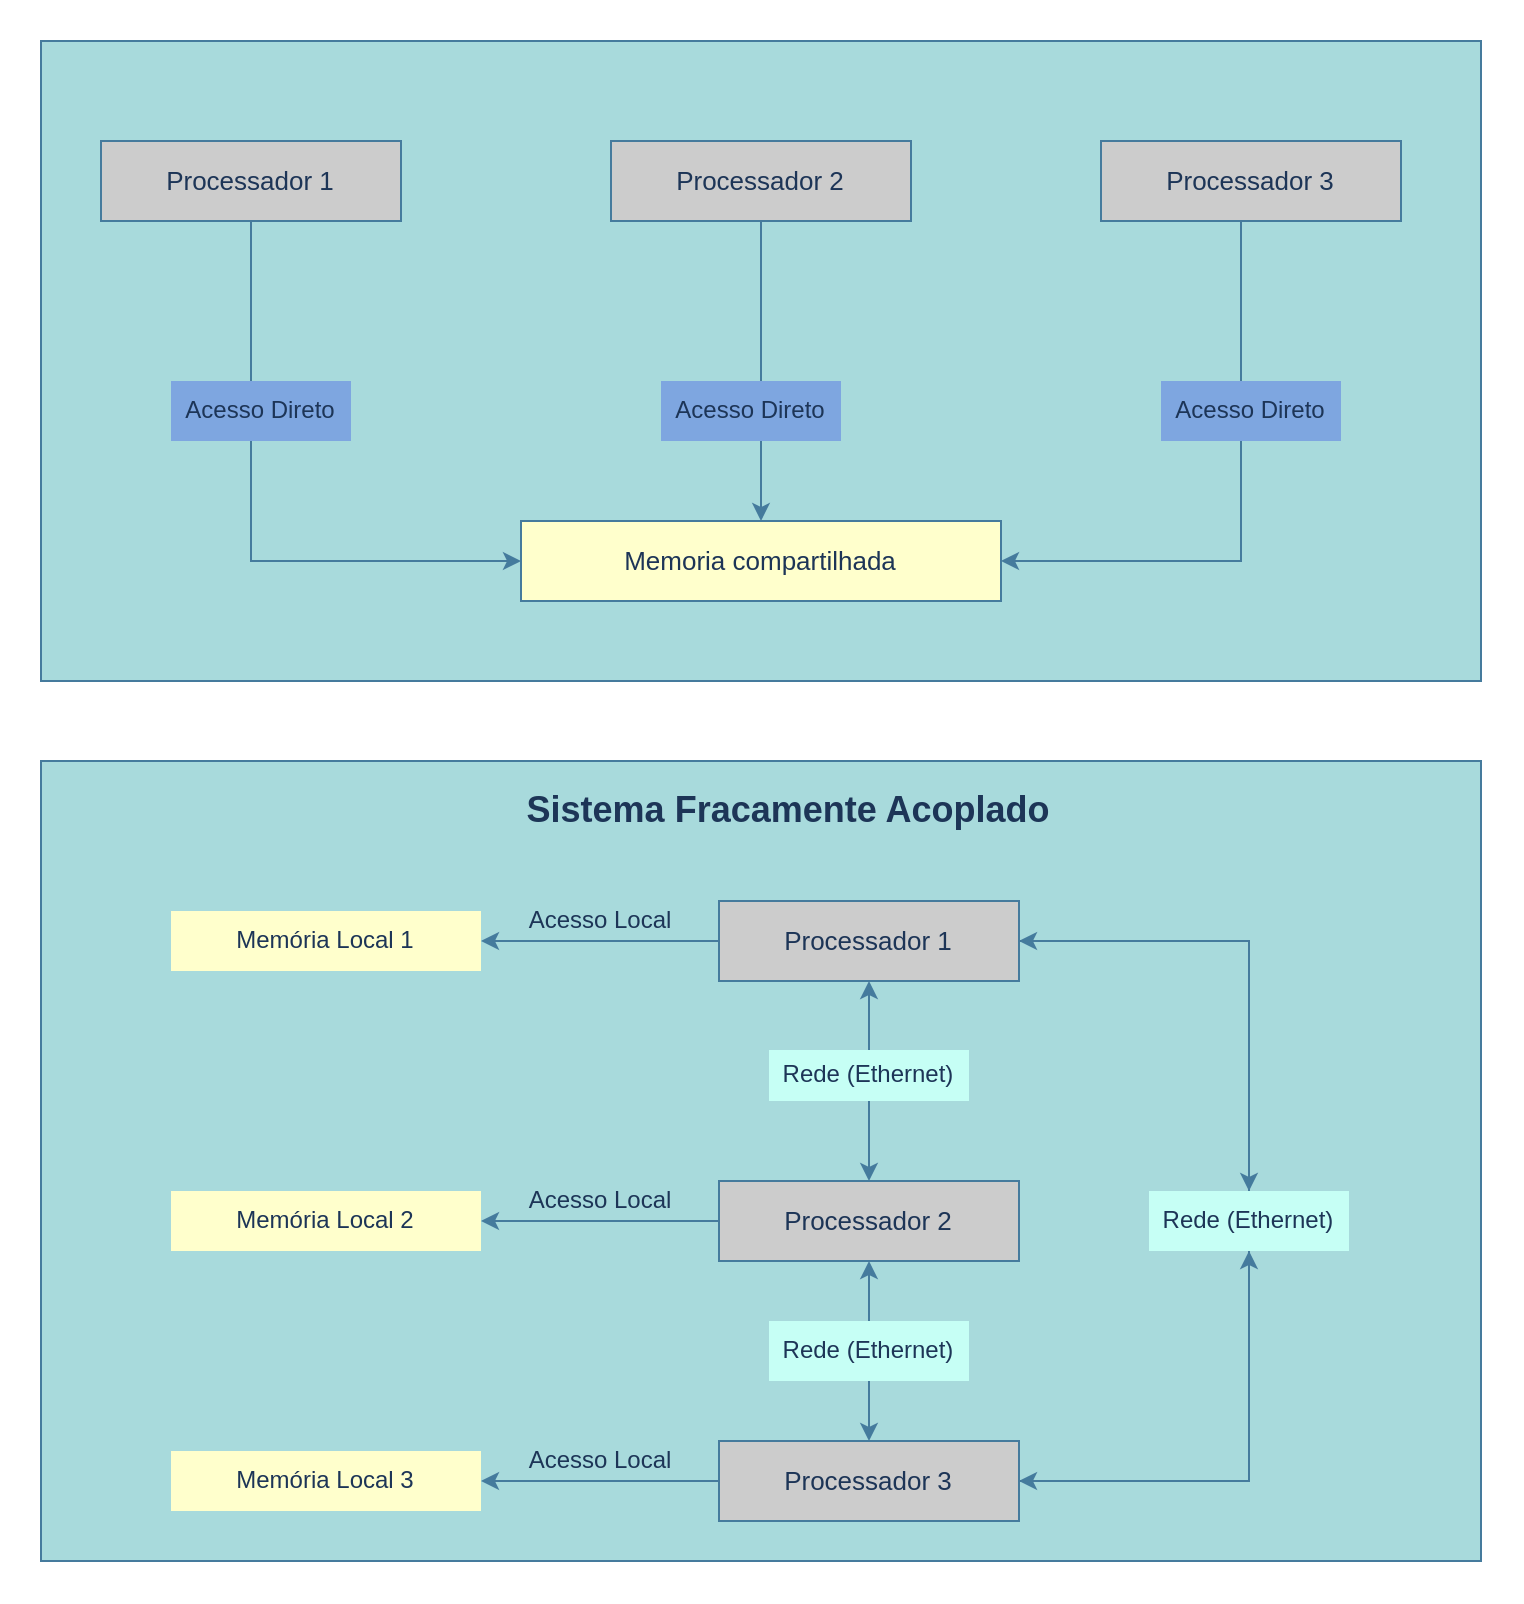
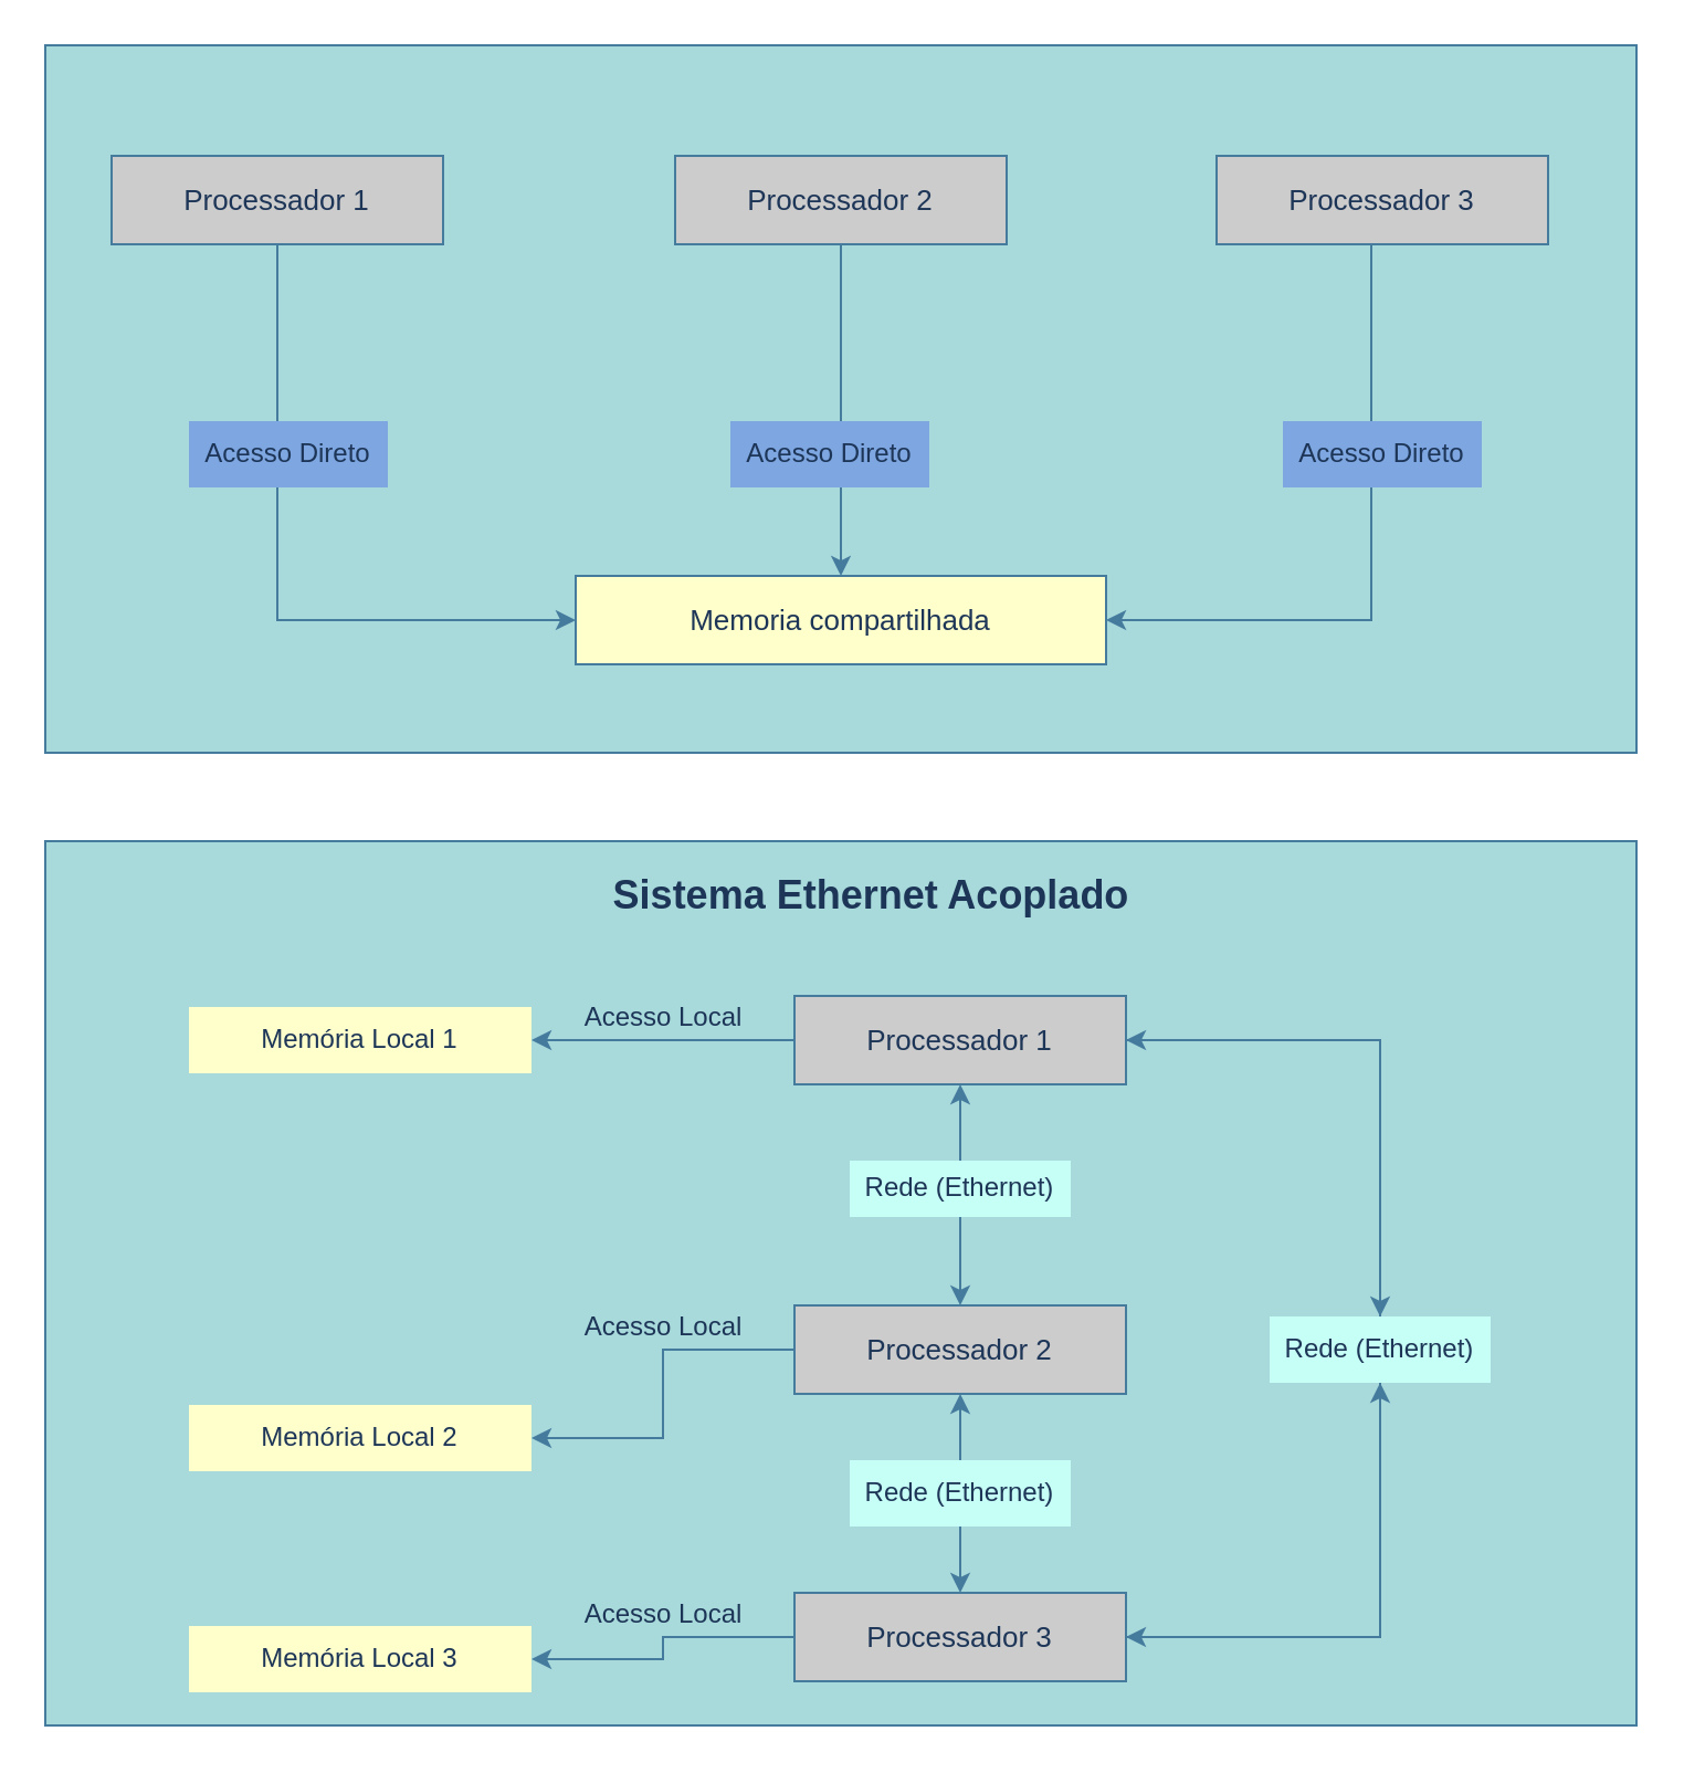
  <mxCell id="0" />
  <mxCell id="1" parent="0" />
  <mxCell id="2" value="" style="rounded=0;whiteSpace=wrap;html=1;labelBackgroundColor=none;fillColor=#A8DADC;strokeColor=#457B9D;fontColor=#1D3557;" vertex="1" parent="1"><mxGeometry x="20" y="20" width="720" height="320" as="geometry" /></mxCell>
  <mxCell id="3" value="" style="rounded=0;whiteSpace=wrap;html=1;strokeColor=#457B9D;fontColor=#1D3557;fillColor=#FFFFCC;" vertex="1" parent="1"><mxGeometry x="110" y="450" width="130" height="40" as="geometry" /></mxCell>
  <mxCell id="4" style="edgeStyle=orthogonalEdgeStyle;rounded=0;orthogonalLoop=1;jettySize=auto;html=1;exitX=0;exitY=0.5;exitDx=0;exitDy=0;entryX=1;entryY=0.5;entryDx=0;entryDy=0;labelBackgroundColor=none;strokeColor=#457B9D;fontColor=default;" edge="1" parent="1" source="12" target="16"><mxGeometry relative="1" as="geometry"><Array as="points"><mxPoint x="620" y="90" /><mxPoint x="620" y="280" /></Array></mxGeometry></mxCell>
  <mxCell id="5" style="edgeStyle=orthogonalEdgeStyle;rounded=0;orthogonalLoop=1;jettySize=auto;html=1;entryX=0;entryY=0.5;entryDx=0;entryDy=0;labelBackgroundColor=none;strokeColor=#457B9D;fontColor=default;" edge="1" parent="1" source="10" target="16"><mxGeometry relative="1" as="geometry"><mxPoint x="190" y="280" as="targetPoint" /><Array as="points"><mxPoint x="125" y="280" /></Array></mxGeometry></mxCell>
  <mxCell id="6" value="" style="rounded=0;whiteSpace=wrap;html=1;labelBackgroundColor=none;fillColor=#CCCCCC;strokeColor=#457B9D;fontColor=#1D3557;" vertex="1" parent="1"><mxGeometry x="50" y="70" width="150" height="40" as="geometry" /></mxCell>
  <mxCell id="7" style="edgeStyle=orthogonalEdgeStyle;rounded=0;orthogonalLoop=1;jettySize=auto;html=1;entryX=0.5;entryY=0;entryDx=0;entryDy=0;strokeColor=#457B9D;fontColor=#1D3557;fillColor=#A8DADC;" edge="1" parent="1" source="8" target="15"><mxGeometry relative="1" as="geometry" /></mxCell>
  <mxCell id="8" value="" style="rounded=0;whiteSpace=wrap;html=1;labelBackgroundColor=none;fillColor=#CCCCCC;strokeColor=#457B9D;fontColor=#1D3557;" vertex="1" parent="1"><mxGeometry x="305" y="70" width="150" height="40" as="geometry" /></mxCell>
  <mxCell id="9" value="" style="rounded=0;whiteSpace=wrap;html=1;labelBackgroundColor=default;fillColor=#CCCCCC;strokeColor=#457B9D;fontColor=#1D3557;" vertex="1" parent="1"><mxGeometry x="550" y="70" width="150" height="40" as="geometry" /></mxCell>
  <mxCell id="10" value="Processador 1" style="text;html=1;align=center;verticalAlign=middle;whiteSpace=wrap;rounded=0;fontSize=13;labelBackgroundColor=none;fontColor=#1D3557;" vertex="1" parent="1"><mxGeometry x="80" y="75" width="90" height="30" as="geometry" /></mxCell>
  <mxCell id="11" value="Processador 2" style="text;html=1;align=center;verticalAlign=middle;whiteSpace=wrap;rounded=0;fontSize=13;labelBackgroundColor=none;fontColor=#1D3557;" vertex="1" parent="1"><mxGeometry x="335" y="75" width="90" height="30" as="geometry" /></mxCell>
  <mxCell id="12" value="Processador 3" style="text;html=1;align=center;verticalAlign=middle;whiteSpace=wrap;rounded=0;fontSize=13;labelBackgroundColor=none;fontColor=#1D3557;" vertex="1" parent="1"><mxGeometry x="580" y="75" width="90" height="30" as="geometry" /></mxCell>
  <mxCell id="13" value="Acesso Direto" style="text;html=1;align=center;verticalAlign=middle;whiteSpace=wrap;rounded=0;labelBackgroundColor=none;fontColor=#1D3557;fillColor=#7EA6E0;" vertex="1" parent="1"><mxGeometry x="85" y="190" width="90" height="30" as="geometry" /></mxCell>
  <mxCell id="14" value="Acesso Direto" style="text;html=1;align=center;verticalAlign=middle;whiteSpace=wrap;rounded=0;labelBackgroundColor=none;fontColor=#1D3557;fillColor=#7EA6E0;" vertex="1" parent="1"><mxGeometry x="580" y="190" width="90" height="30" as="geometry" /></mxCell>
  <mxCell id="15" value="" style="rounded=0;whiteSpace=wrap;html=1;labelBackgroundColor=none;fillColor=#FFFFCC;strokeColor=#457B9D;fontColor=#1D3557;" vertex="1" parent="1"><mxGeometry x="260" y="260" width="240" height="40" as="geometry" /></mxCell>
  <mxCell id="16" value="Memoria compartilhada" style="text;html=1;align=center;verticalAlign=middle;whiteSpace=wrap;rounded=0;fontSize=13;labelBackgroundColor=none;fontColor=#1D3557;" vertex="1" parent="1"><mxGeometry x="260" y="265" width="240" height="30" as="geometry" /></mxCell>
  <mxCell id="17" value="" style="rounded=0;whiteSpace=wrap;html=1;labelBackgroundColor=none;fillColor=#A8DADC;strokeColor=#457B9D;fontColor=#1D3557;" vertex="1" parent="1"><mxGeometry x="20" y="380" width="720" height="400" as="geometry" /></mxCell>
- <mxCell id="18" value="&lt;span&gt;Sistema Fracamente Acoplado&lt;/span&gt;" style="text;html=1;align=center;verticalAlign=middle;whiteSpace=wrap;rounded=0;fontStyle=1;fontSize=18;labelBackgroundColor=none;fontColor=#1D3557;" vertex="1" parent="1"><mxGeometry x="229" y="390" width="330" height="30" as="geometry" /></mxCell>
+ <mxCell id="18" value="&lt;span&gt;Sistema Ethernet Acoplado&lt;/span&gt;" style="text;html=1;align=center;verticalAlign=middle;whiteSpace=wrap;rounded=0;fontStyle=1;fontSize=18;labelBackgroundColor=none;fontColor=#1D3557;" vertex="1" parent="1"><mxGeometry x="229" y="390" width="330" height="30" as="geometry" /></mxCell>
  <mxCell id="19" style="edgeStyle=orthogonalEdgeStyle;rounded=0;orthogonalLoop=1;jettySize=auto;html=1;entryX=1;entryY=0.5;entryDx=0;entryDy=0;strokeColor=#457B9D;fontColor=#1D3557;fillColor=#A8DADC;" edge="1" parent="1" source="21" target="37"><mxGeometry relative="1" as="geometry"><mxPoint x="294" y="470" as="targetPoint" /></mxGeometry></mxCell>
  <mxCell id="20" style="edgeStyle=orthogonalEdgeStyle;rounded=0;orthogonalLoop=1;jettySize=auto;html=1;entryX=0.5;entryY=0;entryDx=0;entryDy=0;strokeColor=#457B9D;fontColor=#1D3557;fillColor=#A8DADC;" edge="1" parent="1" source="21" target="42"><mxGeometry relative="1" as="geometry" /></mxCell>
  <mxCell id="21" value="" style="rounded=0;whiteSpace=wrap;html=1;labelBackgroundColor=none;fillColor=#CCCCCC;strokeColor=#457B9D;fontColor=#1D3557;" vertex="1" parent="1"><mxGeometry x="359" y="450" width="150" height="40" as="geometry" /></mxCell>
  <mxCell id="22" value="Processador 1" style="text;html=1;align=center;verticalAlign=middle;whiteSpace=wrap;rounded=0;fontSize=13;labelBackgroundColor=none;fontColor=#1D3557;" vertex="1" parent="1"><mxGeometry x="389" y="455" width="90" height="30" as="geometry" /></mxCell>
  <mxCell id="23" style="edgeStyle=orthogonalEdgeStyle;rounded=0;orthogonalLoop=1;jettySize=auto;html=1;entryX=0.5;entryY=1;entryDx=0;entryDy=0;strokeColor=#457B9D;fontColor=#1D3557;fillColor=#A8DADC;" edge="1" parent="1" source="25" target="21"><mxGeometry relative="1" as="geometry" /></mxCell>
  <mxCell id="24" style="edgeStyle=orthogonalEdgeStyle;rounded=0;orthogonalLoop=1;jettySize=auto;html=1;entryX=0.5;entryY=0;entryDx=0;entryDy=0;strokeColor=#457B9D;fontColor=#1D3557;fillColor=#A8DADC;" edge="1" parent="1" source="25" target="27"><mxGeometry relative="1" as="geometry" /></mxCell>
  <mxCell id="25" value="Rede (Ethernet)" style="text;html=1;align=center;verticalAlign=middle;whiteSpace=wrap;rounded=0;fontColor=#1D3557;fillColor=#C6FFF5;" vertex="1" parent="1"><mxGeometry x="384" y="524.5" width="100" height="25.5" as="geometry" /></mxCell>
  <mxCell id="26" style="edgeStyle=orthogonalEdgeStyle;rounded=0;orthogonalLoop=1;jettySize=auto;html=1;entryX=1;entryY=0.5;entryDx=0;entryDy=0;strokeColor=#457B9D;fontColor=#1D3557;fillColor=#A8DADC;" edge="1" parent="1" source="27" target="38"><mxGeometry relative="1" as="geometry"><mxPoint x="294" y="610" as="targetPoint" /></mxGeometry></mxCell>
  <mxCell id="27" value="" style="rounded=0;whiteSpace=wrap;html=1;labelBackgroundColor=none;fillColor=#CCCCCC;strokeColor=#457B9D;fontColor=#1D3557;" vertex="1" parent="1"><mxGeometry x="359" y="590" width="150" height="40" as="geometry" /></mxCell>
  <mxCell id="28" value="Processador 2" style="text;html=1;align=center;verticalAlign=middle;whiteSpace=wrap;rounded=0;fontSize=13;labelBackgroundColor=none;fontColor=#1D3557;" vertex="1" parent="1"><mxGeometry x="389" y="595" width="90" height="30" as="geometry" /></mxCell>
  <mxCell id="29" value="Processador 3" style="text;html=1;align=center;verticalAlign=middle;whiteSpace=wrap;rounded=0;fontSize=13;labelBackgroundColor=none;fontColor=#1D3557;" vertex="1" parent="1"><mxGeometry x="389" y="725" width="90" height="30" as="geometry" /></mxCell>
  <mxCell id="30" style="edgeStyle=orthogonalEdgeStyle;rounded=0;orthogonalLoop=1;jettySize=auto;html=1;entryX=1;entryY=0.5;entryDx=0;entryDy=0;strokeColor=#457B9D;fontColor=#1D3557;fillColor=#A8DADC;" edge="1" parent="1" source="32" target="39"><mxGeometry relative="1" as="geometry"><mxPoint x="294" y="740" as="targetPoint" /></mxGeometry></mxCell>
  <mxCell id="31" style="edgeStyle=orthogonalEdgeStyle;rounded=0;orthogonalLoop=1;jettySize=auto;html=1;entryX=0.5;entryY=1;entryDx=0;entryDy=0;strokeColor=#457B9D;fontColor=#1D3557;fillColor=#A8DADC;" edge="1" parent="1" source="32" target="42"><mxGeometry relative="1" as="geometry" /></mxCell>
  <mxCell id="32" value="" style="rounded=0;whiteSpace=wrap;html=1;labelBackgroundColor=default;fillColor=#CCCCCC;strokeColor=#457B9D;fontColor=#1D3557;" vertex="1" parent="1"><mxGeometry x="359" y="720" width="150" height="40" as="geometry" /></mxCell>
  <mxCell id="33" style="edgeStyle=orthogonalEdgeStyle;rounded=0;orthogonalLoop=1;jettySize=auto;html=1;entryX=0.5;entryY=1;entryDx=0;entryDy=0;strokeColor=#457B9D;fontColor=#1D3557;fillColor=#A8DADC;" edge="1" parent="1" source="35" target="27"><mxGeometry relative="1" as="geometry" /></mxCell>
  <mxCell id="34" style="edgeStyle=orthogonalEdgeStyle;rounded=0;orthogonalLoop=1;jettySize=auto;html=1;entryX=0.5;entryY=0;entryDx=0;entryDy=0;strokeColor=#457B9D;fontColor=#1D3557;fillColor=#A8DADC;" edge="1" parent="1" source="35" target="32"><mxGeometry relative="1" as="geometry" /></mxCell>
  <mxCell id="35" value="Rede (Ethernet)" style="text;html=1;align=center;verticalAlign=middle;whiteSpace=wrap;rounded=0;fontColor=#1D3557;fillColor=#C6FFF5;" vertex="1" parent="1"><mxGeometry x="384" y="660" width="100" height="30" as="geometry" /></mxCell>
  <mxCell id="36" value="Processador 3" style="text;html=1;align=center;verticalAlign=middle;whiteSpace=wrap;rounded=0;fontSize=13;labelBackgroundColor=none;fontColor=#1D3557;" vertex="1" parent="1"><mxGeometry x="389" y="725" width="90" height="30" as="geometry" /></mxCell>
  <mxCell id="37" value="Memória Local 1" style="text;html=1;align=center;verticalAlign=middle;whiteSpace=wrap;rounded=0;fontColor=#1D3557;fillColor=#FFFFCC;" vertex="1" parent="1"><mxGeometry x="85" y="455" width="155" height="30" as="geometry" /></mxCell>
- <mxCell id="38" value="Memória Local 2" style="text;html=1;align=center;verticalAlign=middle;whiteSpace=wrap;rounded=0;fontColor=#1D3557;fillColor=#FFFFCC;" vertex="1" parent="1"><mxGeometry x="85" y="595" width="155" height="30" as="geometry" /></mxCell>
- <mxCell id="39" value="Memória Local 3" style="text;html=1;align=center;verticalAlign=middle;whiteSpace=wrap;rounded=0;fontColor=#1D3557;fillColor=#FFFFCC;" vertex="1" parent="1"><mxGeometry x="85" y="725" width="155" height="30" as="geometry" /></mxCell>
+ <mxCell id="38" value="Memória Local 2" style="text;html=1;align=center;verticalAlign=middle;whiteSpace=wrap;rounded=0;fontColor=#1D3557;fillColor=#FFFFCC;" vertex="1" parent="1"><mxGeometry x="85" y="635" width="155" height="30" as="geometry" /></mxCell>
+ <mxCell id="39" value="Memória Local 3" style="text;html=1;align=center;verticalAlign=middle;whiteSpace=wrap;rounded=0;fontColor=#1D3557;fillColor=#FFFFCC;" vertex="1" parent="1"><mxGeometry x="85" y="735" width="155" height="30" as="geometry" /></mxCell>
  <mxCell id="40" style="edgeStyle=orthogonalEdgeStyle;rounded=0;orthogonalLoop=1;jettySize=auto;html=1;entryX=1;entryY=0.5;entryDx=0;entryDy=0;strokeColor=#457B9D;fontColor=#1D3557;fillColor=#A8DADC;exitX=0.5;exitY=1;exitDx=0;exitDy=0;" edge="1" parent="1" source="42" target="32"><mxGeometry relative="1" as="geometry" /></mxCell>
  <mxCell id="41" style="edgeStyle=orthogonalEdgeStyle;rounded=0;orthogonalLoop=1;jettySize=auto;html=1;exitX=0.5;exitY=0;exitDx=0;exitDy=0;entryX=1;entryY=0.5;entryDx=0;entryDy=0;strokeColor=#457B9D;fontColor=#1D3557;fillColor=#A8DADC;" edge="1" parent="1" source="42" target="21"><mxGeometry relative="1" as="geometry" /></mxCell>
  <mxCell id="42" value="Rede (Ethernet)" style="text;html=1;align=center;verticalAlign=middle;whiteSpace=wrap;rounded=0;fontColor=#1D3557;fillColor=#C6FFF5;" vertex="1" parent="1"><mxGeometry x="574" y="595" width="100" height="30" as="geometry" /></mxCell>
  <mxCell id="43" value="Acesso Direto" style="text;html=1;align=center;verticalAlign=middle;whiteSpace=wrap;rounded=0;labelBackgroundColor=none;fontColor=#1D3557;fillColor=#7EA6E0;" vertex="1" parent="1"><mxGeometry x="330" y="190" width="90" height="30" as="geometry" /></mxCell>
  <mxCell id="44" value="Acesso Local" style="text;html=1;align=center;verticalAlign=middle;whiteSpace=wrap;rounded=0;fontColor=#1D3557;" vertex="1" parent="1"><mxGeometry x="260" y="450" width="80" height="20" as="geometry" /></mxCell>
  <mxCell id="45" value="Acesso Local" style="text;html=1;align=center;verticalAlign=middle;whiteSpace=wrap;rounded=0;fontColor=#1D3557;" vertex="1" parent="1"><mxGeometry x="260" y="590" width="80" height="20" as="geometry" /></mxCell>
  <mxCell id="46" value="Acesso Local" style="text;html=1;align=center;verticalAlign=middle;whiteSpace=wrap;rounded=0;fontColor=#1D3557;" vertex="1" parent="1"><mxGeometry x="260" y="720" width="80" height="20" as="geometry" /></mxCell>
